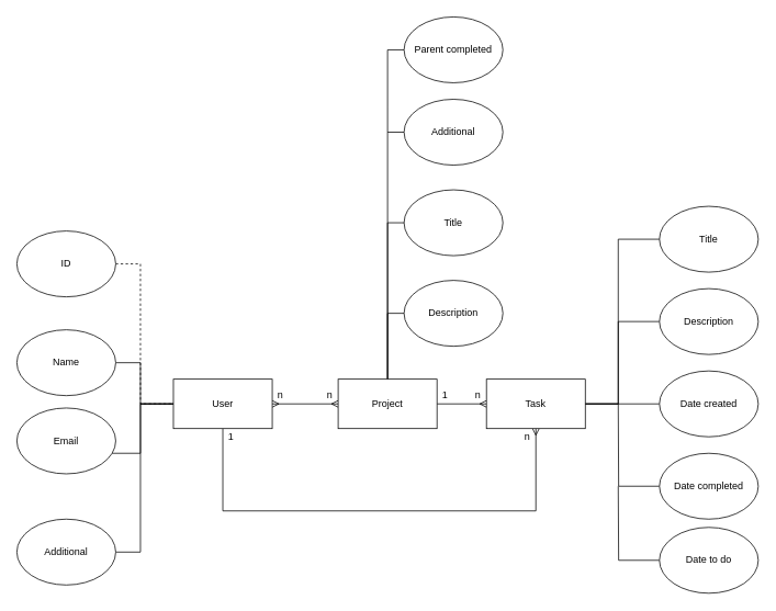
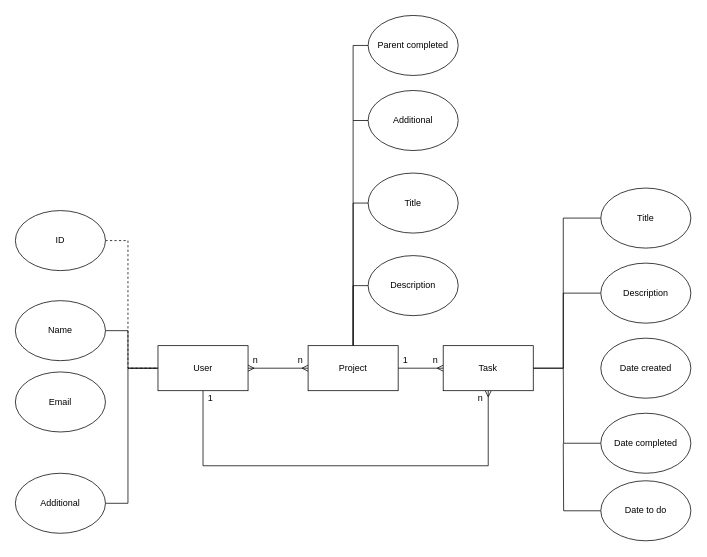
  <mxCell id="0" />
  <mxCell id="1" parent="0" />
  <mxCell id="2" value="" style="edgeStyle=orthogonalEdgeStyle;rounded=0;orthogonalLoop=1;jettySize=auto;html=1;endArrow=ERmany;endFill=0;startArrow=ERmany;startFill=0;" parent="1" source="4" target="9" edge="1"><mxGeometry relative="1" as="geometry" /></mxCell>
  <mxCell id="3" style="edgeStyle=orthogonalEdgeStyle;rounded=0;orthogonalLoop=1;jettySize=auto;html=1;startArrow=none;startFill=0;endArrow=ERmany;endFill=0;" parent="1" source="4" target="12" edge="1"><mxGeometry relative="1" as="geometry"><Array as="points"><mxPoint x="270" y="620" /><mxPoint x="650" y="620" /></Array></mxGeometry></mxCell>
  <mxCell id="4" value="User" style="rounded=0;whiteSpace=wrap;html=1;" parent="1" vertex="1"><mxGeometry x="210" y="460" width="120" height="60" as="geometry" /></mxCell>
  <mxCell id="5" value="" style="edgeStyle=orthogonalEdgeStyle;rounded=0;orthogonalLoop=1;jettySize=auto;html=1;startArrow=none;startFill=0;endArrow=ERmany;endFill=0;" parent="1" source="9" target="12" edge="1"><mxGeometry relative="1" as="geometry" /></mxCell>
  <mxCell id="6" style="edgeStyle=orthogonalEdgeStyle;rounded=0;orthogonalLoop=1;jettySize=auto;html=1;entryX=0;entryY=0.5;entryDx=0;entryDy=0;startArrow=none;startFill=0;endArrow=none;endFill=0;" parent="1" source="9" target="21" edge="1"><mxGeometry relative="1" as="geometry" /></mxCell>
  <mxCell id="7" style="edgeStyle=orthogonalEdgeStyle;rounded=0;orthogonalLoop=1;jettySize=auto;html=1;startArrow=none;startFill=0;endArrow=none;endFill=0;" parent="1" source="9" target="22" edge="1"><mxGeometry relative="1" as="geometry"><Array as="points"><mxPoint x="470" y="380" /></Array></mxGeometry></mxCell>
  <mxCell id="8" style="edgeStyle=orthogonalEdgeStyle;rounded=0;orthogonalLoop=1;jettySize=auto;html=1;startArrow=none;startFill=0;endArrow=none;endFill=0;" parent="1" source="9" target="25" edge="1"><mxGeometry relative="1" as="geometry"><Array as="points"><mxPoint x="470" y="160" /></Array></mxGeometry></mxCell>
  <mxCell id="9" value="Project" style="rounded=0;whiteSpace=wrap;html=1;" parent="1" vertex="1"><mxGeometry x="410" y="460" width="120" height="60" as="geometry" /></mxCell>
  <mxCell id="10" style="edgeStyle=orthogonalEdgeStyle;rounded=0;orthogonalLoop=1;jettySize=auto;html=1;entryX=0;entryY=0.5;entryDx=0;entryDy=0;startArrow=none;startFill=0;endArrow=none;endFill=0;" parent="1" source="12" target="23" edge="1"><mxGeometry relative="1" as="geometry"><Array as="points"><mxPoint x="750" y="490" /><mxPoint x="750" y="290" /></Array></mxGeometry></mxCell>
  <mxCell id="11" style="edgeStyle=orthogonalEdgeStyle;rounded=0;orthogonalLoop=1;jettySize=auto;html=1;startArrow=none;startFill=0;endArrow=none;endFill=0;" parent="1" source="12" target="24" edge="1"><mxGeometry relative="1" as="geometry"><Array as="points"><mxPoint x="750" y="490" /><mxPoint x="750" y="390" /></Array></mxGeometry></mxCell>
  <mxCell id="12" value="Task" style="rounded=0;whiteSpace=wrap;html=1;" parent="1" vertex="1"><mxGeometry x="590" y="460" width="120" height="60" as="geometry" /></mxCell>
  <mxCell id="13" style="edgeStyle=orthogonalEdgeStyle;rounded=0;orthogonalLoop=1;jettySize=auto;html=1;entryX=0;entryY=0.5;entryDx=0;entryDy=0;endArrow=none;endFill=0;dashed=1;" parent="1" source="14" target="4" edge="1"><mxGeometry relative="1" as="geometry"><Array as="points"><mxPoint x="170" y="320" /><mxPoint x="170" y="490" /></Array></mxGeometry></mxCell>
  <mxCell id="14" value="ID" style="ellipse;whiteSpace=wrap;html=1;" parent="1" vertex="1"><mxGeometry x="20" y="280" width="120" height="80" as="geometry" /></mxCell>
  <mxCell id="15" style="edgeStyle=orthogonalEdgeStyle;rounded=0;orthogonalLoop=1;jettySize=auto;html=1;endArrow=none;endFill=0;" parent="1" source="16" target="4" edge="1"><mxGeometry relative="1" as="geometry"><Array as="points"><mxPoint x="170" y="440" /><mxPoint x="170" y="490" /></Array></mxGeometry></mxCell>
  <mxCell id="16" value="Name" style="ellipse;whiteSpace=wrap;html=1;" parent="1" vertex="1"><mxGeometry x="20" y="400" width="120" height="80" as="geometry" /></mxCell>
- <mxCell id="17" style="edgeStyle=orthogonalEdgeStyle;rounded=0;orthogonalLoop=1;jettySize=auto;html=1;endArrow=none;endFill=0;" parent="1" source="18" target="4" edge="1"><mxGeometry relative="1" as="geometry"><Array as="points"><mxPoint x="170" y="550" /><mxPoint x="170" y="490" /></Array></mxGeometry></mxCell>
  <mxCell id="18" value="Email" style="ellipse;whiteSpace=wrap;html=1;" parent="1" vertex="1"><mxGeometry x="20" y="495" width="120" height="80" as="geometry" /></mxCell>
  <mxCell id="19" style="edgeStyle=orthogonalEdgeStyle;rounded=0;orthogonalLoop=1;jettySize=auto;html=1;endArrow=none;endFill=0;" parent="1" source="20" target="4" edge="1"><mxGeometry relative="1" as="geometry"><Array as="points"><mxPoint x="170" y="670" /><mxPoint x="170" y="490" /></Array></mxGeometry></mxCell>
  <mxCell id="20" value="Additional" style="ellipse;whiteSpace=wrap;html=1;" parent="1" vertex="1"><mxGeometry x="20" y="630" width="120" height="80" as="geometry" /></mxCell>
  <mxCell id="21" value="Title" style="ellipse;whiteSpace=wrap;html=1;" parent="1" vertex="1"><mxGeometry x="490" y="230" width="120" height="80" as="geometry" /></mxCell>
  <mxCell id="22" value="Description" style="ellipse;whiteSpace=wrap;html=1;" parent="1" vertex="1"><mxGeometry x="490" y="340" width="120" height="80" as="geometry" /></mxCell>
  <mxCell id="23" value="Title" style="ellipse;whiteSpace=wrap;html=1;" parent="1" vertex="1"><mxGeometry x="800" y="250" width="120" height="80" as="geometry" /></mxCell>
  <mxCell id="24" value="Description" style="ellipse;whiteSpace=wrap;html=1;" parent="1" vertex="1"><mxGeometry x="800" y="350" width="120" height="80" as="geometry" /></mxCell>
  <mxCell id="25" value="Additional" style="ellipse;whiteSpace=wrap;html=1;" parent="1" vertex="1"><mxGeometry x="490" y="120" width="120" height="80" as="geometry" /></mxCell>
- <mxCell id="26" value="" style="edgeStyle=orthogonalEdgeStyle;rounded=0;orthogonalLoop=1;jettySize=auto;html=1;startArrow=none;startFill=0;endArrow=none;endFill=0;" parent="1" source="27" target="12" edge="1"><mxGeometry relative="1" as="geometry" /></mxCell>
  <mxCell id="27" value="Date created" style="ellipse;whiteSpace=wrap;html=1;" parent="1" vertex="1"><mxGeometry x="800" y="450" width="120" height="80" as="geometry" /></mxCell>
  <mxCell id="28" style="edgeStyle=orthogonalEdgeStyle;rounded=0;orthogonalLoop=1;jettySize=auto;html=1;startArrow=none;startFill=0;endArrow=none;endFill=0;" parent="1" source="29" edge="1"><mxGeometry relative="1" as="geometry"><mxPoint x="750" y="490" as="targetPoint" /></mxGeometry></mxCell>
  <mxCell id="29" value="Date completed" style="ellipse;whiteSpace=wrap;html=1;" parent="1" vertex="1"><mxGeometry x="800" y="550" width="120" height="80" as="geometry" /></mxCell>
  <mxCell id="30" style="edgeStyle=orthogonalEdgeStyle;rounded=0;orthogonalLoop=1;jettySize=auto;html=1;startArrow=none;startFill=0;endArrow=none;endFill=0;" parent="1" source="31" edge="1"><mxGeometry relative="1" as="geometry"><mxPoint x="750" y="590" as="targetPoint" /></mxGeometry></mxCell>
  <mxCell id="31" value="Date to do" style="ellipse;whiteSpace=wrap;html=1;" parent="1" vertex="1"><mxGeometry x="800" y="640" width="120" height="80" as="geometry" /></mxCell>
  <mxCell id="32" style="edgeStyle=orthogonalEdgeStyle;rounded=0;orthogonalLoop=1;jettySize=auto;html=1;startArrow=none;startFill=0;endArrow=none;endFill=0;" parent="1" source="33" edge="1"><mxGeometry relative="1" as="geometry"><mxPoint x="470" y="160" as="targetPoint" /></mxGeometry></mxCell>
  <mxCell id="33" value="Parent completed" style="ellipse;whiteSpace=wrap;html=1;" parent="1" vertex="1"><mxGeometry x="490" y="20" width="120" height="80" as="geometry" /></mxCell>
  <mxCell id="34" value="n" style="text;html=1;strokeColor=none;fillColor=none;align=center;verticalAlign=middle;whiteSpace=wrap;rounded=0;" parent="1" vertex="1"><mxGeometry x="380" y="470" width="40" height="20" as="geometry" /></mxCell>
  <mxCell id="35" value="n" style="text;html=1;strokeColor=none;fillColor=none;align=center;verticalAlign=middle;whiteSpace=wrap;rounded=0;" parent="1" vertex="1"><mxGeometry x="560" y="470" width="40" height="20" as="geometry" /></mxCell>
  <mxCell id="36" value="1" style="text;html=1;strokeColor=none;fillColor=none;align=center;verticalAlign=middle;whiteSpace=wrap;rounded=0;" parent="1" vertex="1"><mxGeometry x="520" y="470" width="40" height="20" as="geometry" /></mxCell>
  <mxCell id="37" value="n" style="text;html=1;strokeColor=none;fillColor=none;align=center;verticalAlign=middle;whiteSpace=wrap;rounded=0;" parent="1" vertex="1"><mxGeometry x="620" y="520" width="40" height="20" as="geometry" /></mxCell>
  <mxCell id="38" value="1" style="text;html=1;strokeColor=none;fillColor=none;align=center;verticalAlign=middle;whiteSpace=wrap;rounded=0;" parent="1" vertex="1"><mxGeometry x="260" y="520" width="40" height="20" as="geometry" /></mxCell>
  <mxCell id="39" value="n" style="text;html=1;strokeColor=none;fillColor=none;align=center;verticalAlign=middle;whiteSpace=wrap;rounded=0;" parent="1" vertex="1"><mxGeometry x="320" y="470" width="40" height="20" as="geometry" /></mxCell>
